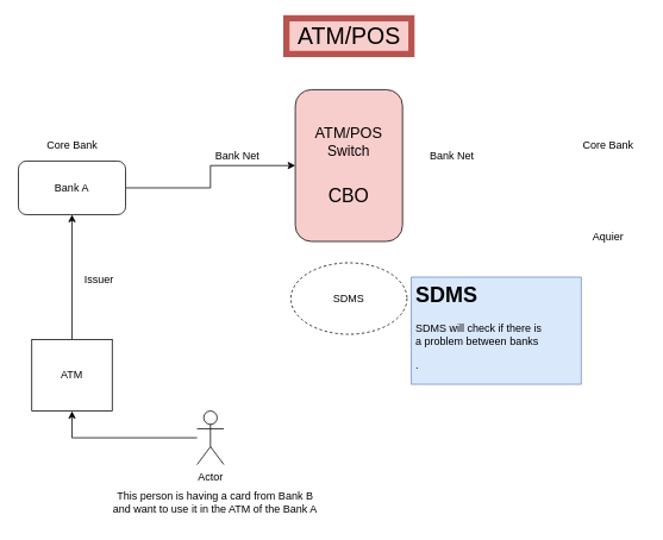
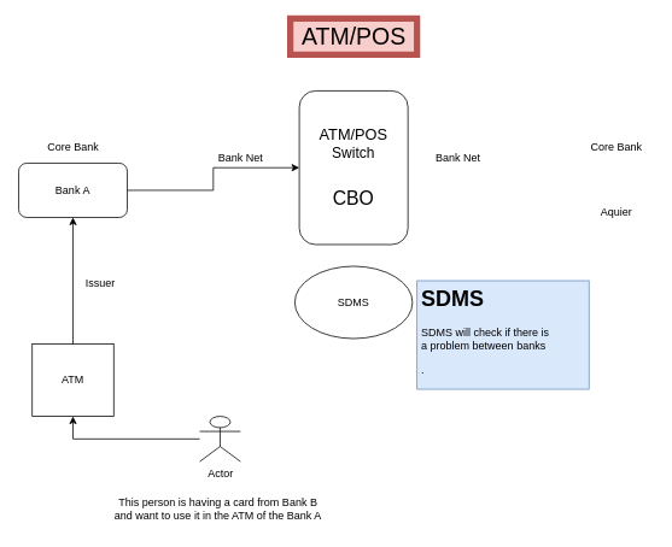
  <mxCell id="0" />
  <mxCell id="1" parent="0" />
- <mxCell id="2" value="&lt;font style=&quot;font-size: 17px;&quot;&gt;ATM/POS&lt;br&gt;&lt;/font&gt;&lt;font style=&quot;font-size: 16px;&quot;&gt;Switch&lt;br&gt;&lt;/font&gt;&lt;br&gt;&lt;br&gt;&lt;font style=&quot;font-size: 21px;&quot;&gt;CBO&lt;/font&gt;" style="rounded=1;whiteSpace=wrap;html=1;fillColor=#f8cecc;" parent="1" vertex="1"><mxGeometry x="330" y="100" width="120" height="170" as="geometry" /></mxCell>
- <mxCell id="3" value="SDMS" style="ellipse;whiteSpace=wrap;html=1;dashed=1;" parent="1" vertex="1"><mxGeometry x="325" y="294" width="130" height="80" as="geometry" /></mxCell>
+ <mxCell id="2" value="&lt;font style=&quot;font-size: 17px;&quot;&gt;ATM/POS&lt;br&gt;&lt;/font&gt;&lt;font style=&quot;font-size: 16px;&quot;&gt;Switch&lt;br&gt;&lt;/font&gt;&lt;br&gt;&lt;br&gt;&lt;font style=&quot;font-size: 21px;&quot;&gt;CBO&lt;/font&gt;" style="rounded=1;whiteSpace=wrap;html=1;" parent="1" vertex="1"><mxGeometry x="330" y="100" width="120" height="170" as="geometry" /></mxCell>
+ <mxCell id="3" value="SDMS" style="ellipse;whiteSpace=wrap;html=1;" parent="1" vertex="1"><mxGeometry x="325" y="294" width="130" height="80" as="geometry" /></mxCell>
  <mxCell id="4" style="edgeStyle=orthogonalEdgeStyle;rounded=0;orthogonalLoop=1;jettySize=auto;html=1;" parent="1" source="5" target="2" edge="1"><mxGeometry relative="1" as="geometry" /></mxCell>
  <mxCell id="5" value="Bank A" style="rounded=1;whiteSpace=wrap;html=1;" parent="1" vertex="1"><mxGeometry x="20" y="180" width="120" height="60" as="geometry" /></mxCell>
  <mxCell id="6" value="Bank Net" style="text;html=1;align=center;verticalAlign=middle;resizable=0;points=[];autosize=1;strokeColor=none;fillColor=none;" parent="1" vertex="1"><mxGeometry x="470" y="160" width="70" height="30" as="geometry" /></mxCell>
  <mxCell id="7" value="Bank Net" style="text;html=1;align=center;verticalAlign=middle;resizable=0;points=[];autosize=1;strokeColor=none;fillColor=none;" parent="1" vertex="1"><mxGeometry x="230" y="160" width="70" height="30" as="geometry" /></mxCell>
  <mxCell id="8" style="edgeStyle=orthogonalEdgeStyle;rounded=0;orthogonalLoop=1;jettySize=auto;html=1;entryX=0.5;entryY=1;entryDx=0;entryDy=0;" parent="1" source="9" target="5" edge="1"><mxGeometry relative="1" as="geometry" /></mxCell>
  <mxCell id="9" value="ATM" style="rounded=0;whiteSpace=wrap;html=1;" parent="1" vertex="1"><mxGeometry x="35" y="380" width="90" height="80" as="geometry" /></mxCell>
  <mxCell id="10" value="Issuer" style="text;html=1;align=center;verticalAlign=middle;resizable=0;points=[];autosize=1;strokeColor=none;fillColor=none;" parent="1" vertex="1"><mxGeometry x="80" y="298" width="60" height="30" as="geometry" /></mxCell>
  <mxCell id="11" value="Core Bank" style="text;html=1;align=center;verticalAlign=middle;resizable=0;points=[];autosize=1;strokeColor=none;fillColor=none;" parent="1" vertex="1"><mxGeometry x="40" y="148" width="80" height="30" as="geometry" /></mxCell>
  <mxCell id="12" value="Core Bank" style="text;html=1;align=center;verticalAlign=middle;resizable=0;points=[];autosize=1;strokeColor=none;fillColor=none;" parent="1" vertex="1"><mxGeometry x="640" y="148" width="80" height="30" as="geometry" /></mxCell>
- <mxCell id="13" value="Aquier" style="text;html=1;align=center;verticalAlign=middle;resizable=0;points=[];autosize=1;strokeColor=none;fillColor=none;" parent="1" vertex="1"><mxGeometry x="650" y="250" width="60" height="30" as="geometry" /></mxCell>
+ <mxCell id="13" value="Aquier" style="text;html=1;align=center;verticalAlign=middle;resizable=0;points=[];autosize=1;strokeColor=none;fillColor=none;" parent="1" vertex="1"><mxGeometry x="650" y="220" width="60" height="30" as="geometry" /></mxCell>
  <mxCell id="14" style="edgeStyle=orthogonalEdgeStyle;rounded=0;orthogonalLoop=1;jettySize=auto;html=1;entryX=0.5;entryY=1;entryDx=0;entryDy=0;" parent="1" source="15" target="9" edge="1"><mxGeometry relative="1" as="geometry" /></mxCell>
- <mxCell id="15" value="Actor" style="shape=umlActor;verticalLabelPosition=bottom;verticalAlign=top;html=1;outlineConnect=0;" parent="1" vertex="1"><mxGeometry x="220" y="460" width="30" height="60" as="geometry" /></mxCell>
+ <mxCell id="15" value="Actor" style="shape=umlActor;verticalLabelPosition=bottom;verticalAlign=top;html=1;outlineConnect=0;" parent="1" vertex="1"><mxGeometry x="220" y="460" width="45" height="50" as="geometry" /></mxCell>
  <mxCell id="16" value="This person is having a card from Bank B&lt;br&gt;and want to use it in the ATM of the Bank A" style="text;html=1;align=center;verticalAlign=middle;resizable=0;points=[];autosize=1;strokeColor=none;fillColor=none;" parent="1" vertex="1"><mxGeometry x="115" y="543" width="250" height="40" as="geometry" /></mxCell>
  <mxCell id="17" value="&lt;font style=&quot;font-size: 26px;&quot;&gt;ATM/POS&lt;/font&gt;" style="text;html=1;align=center;verticalAlign=middle;resizable=0;points=[];autosize=1;strokeColor=#b85450;fillColor=#f8cecc;strokeWidth=7;" parent="1" vertex="1"><mxGeometry x="320" y="20" width="140" height="40" as="geometry" /></mxCell>
  <mxCell id="18" value="&lt;h1&gt;SDMS&lt;/h1&gt;SDMS will check if there is&lt;br style=&quot;border-color: var(--border-color); text-align: center;&quot;&gt;&lt;span style=&quot;text-align: center;&quot;&gt;a problem between banks&lt;/span&gt;&lt;p&gt;.&lt;/p&gt;" style="text;html=1;strokeColor=#6c8ebf;fillColor=#dae8fc;spacing=5;spacingTop=-20;whiteSpace=wrap;overflow=hidden;rounded=0;" vertex="1" parent="1"><mxGeometry x="460" y="310" width="190" height="120" as="geometry" /></mxCell>
